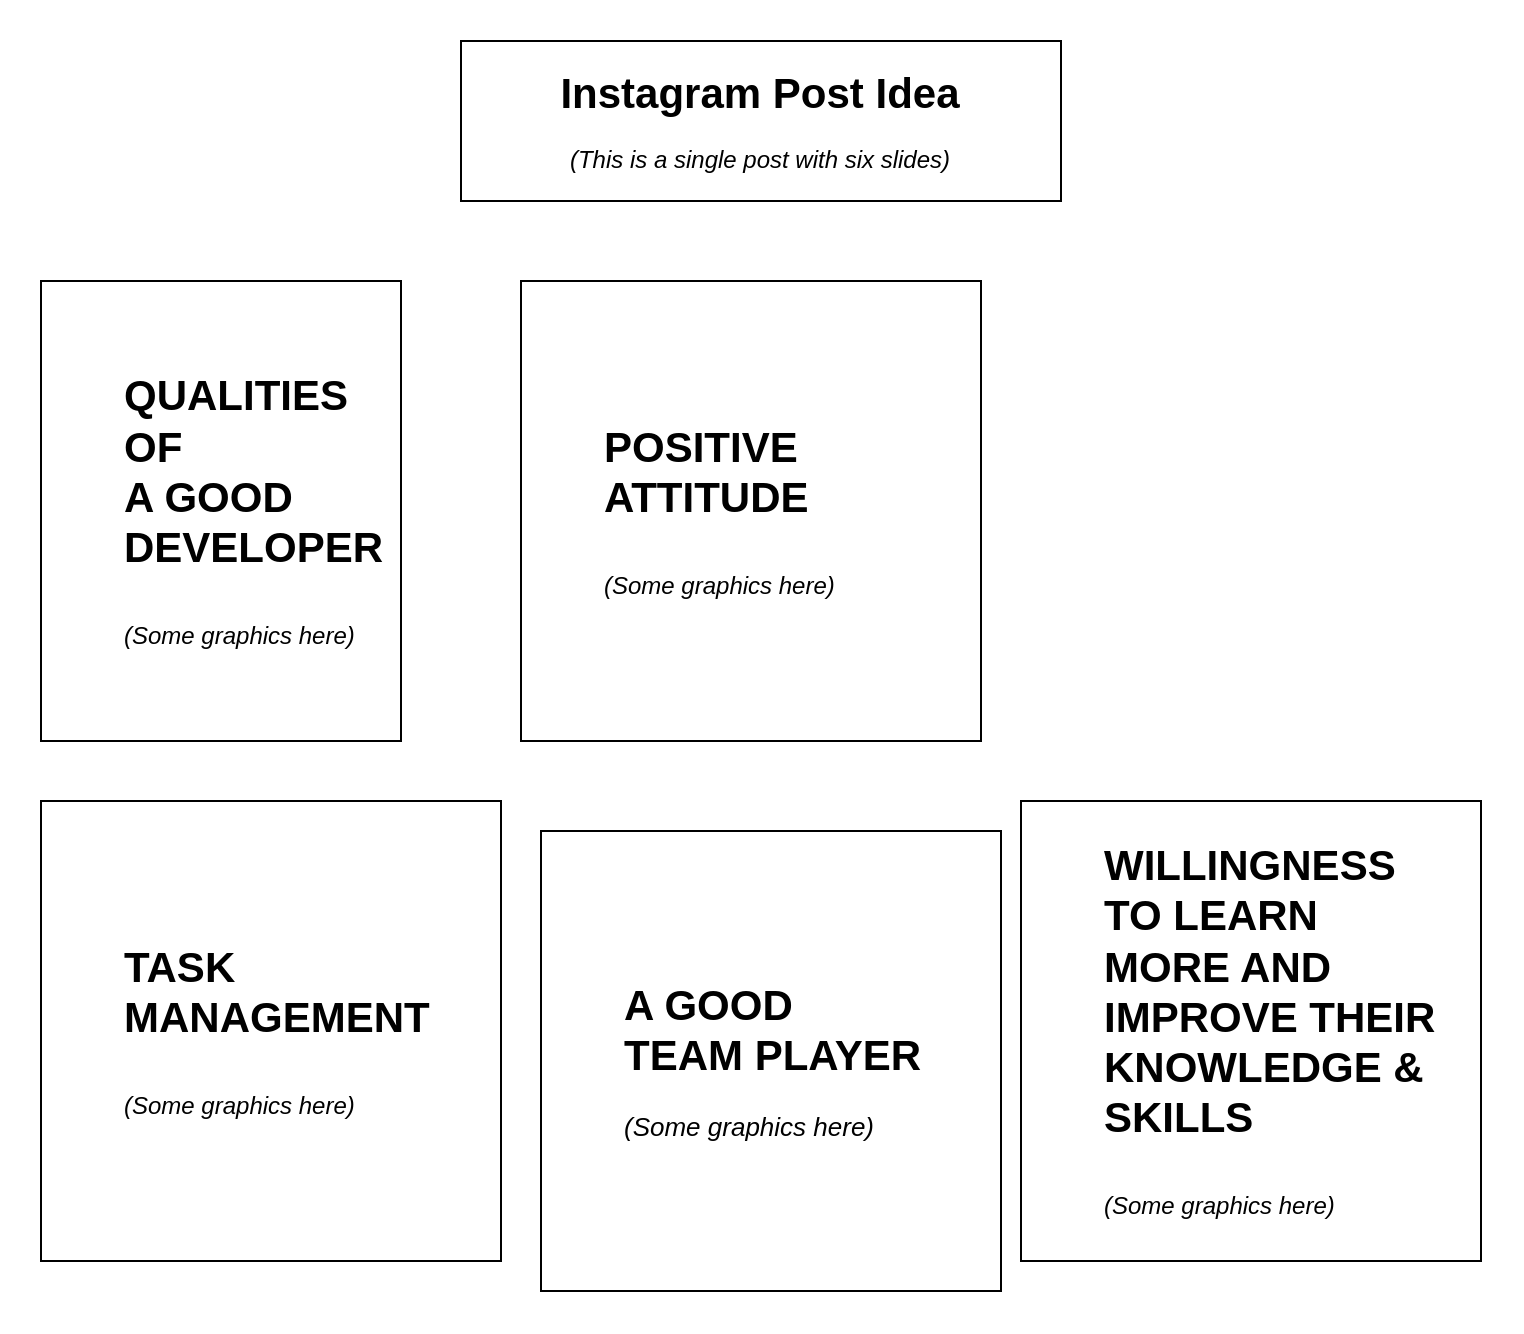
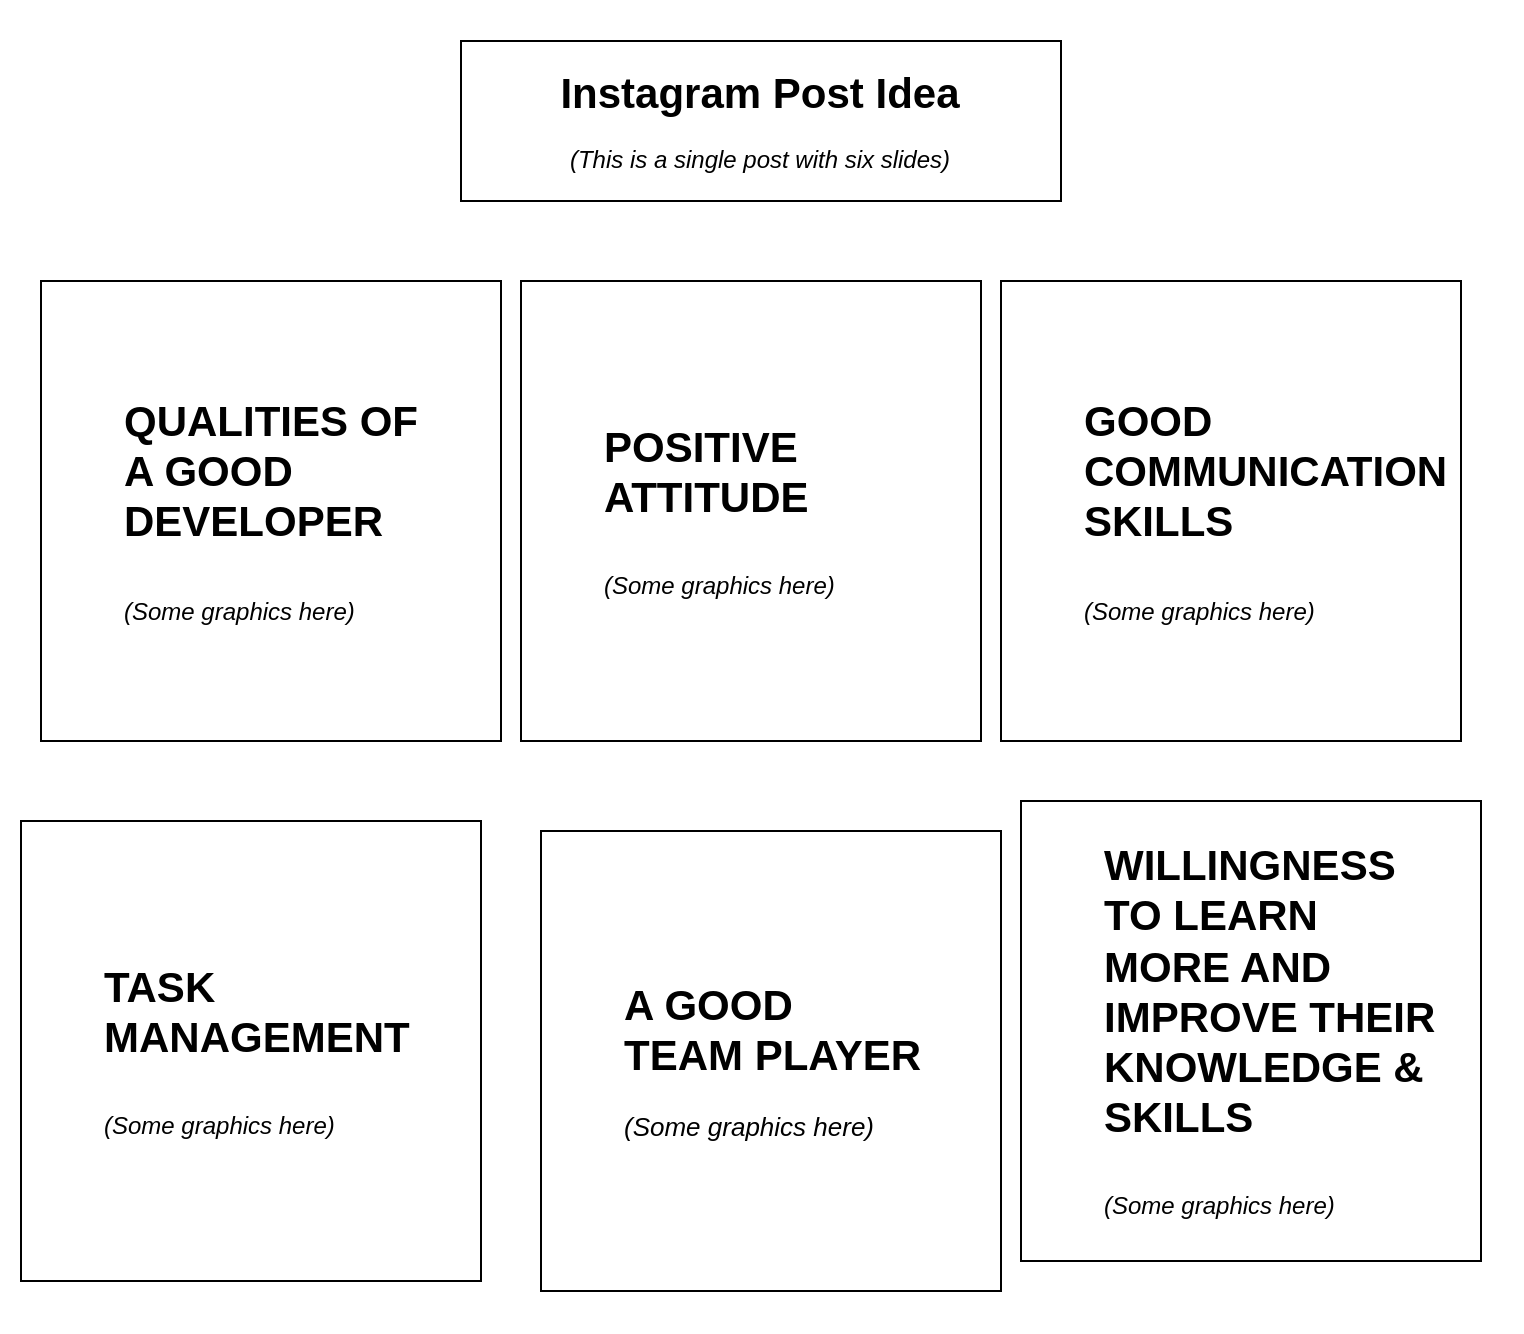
  <mxCell id="0" />
  <mxCell id="1" parent="0" />
- <mxCell id="2" value="&lt;blockquote style=&quot;margin: 0 0 0 40px ; border: none ; padding: 0px&quot;&gt;&lt;font style=&quot;font-size: 21px&quot;&gt;&lt;b&gt;QUALITIES OF &lt;/b&gt;&lt;/font&gt;&lt;div style=&quot;font-size: 21px&quot;&gt;&lt;font style=&quot;font-size: 21px&quot;&gt;&lt;b&gt;A GOOD&amp;nbsp;&lt;/b&gt;&lt;/font&gt;&lt;/div&gt;&lt;div style=&quot;font-size: 21px&quot;&gt;&lt;font style=&quot;font-size: 21px&quot;&gt;&lt;b&gt;DEVELOPER&lt;/b&gt;&lt;/font&gt;&lt;/div&gt;&lt;div style=&quot;font-size: 21px&quot;&gt;&lt;font style=&quot;font-size: 21px&quot;&gt;&lt;b&gt;&lt;br&gt;&lt;/b&gt;&lt;/font&gt;&lt;/div&gt;&lt;div&gt;&lt;i&gt;&lt;font style=&quot;font-size: 12px&quot;&gt;(Some graphics here)&lt;/font&gt;&lt;/i&gt;&lt;/div&gt;&lt;/blockquote&gt;" style="whiteSpace=wrap;html=1;aspect=fixed;align=left;" vertex="1" parent="1"><mxGeometry x="20" y="140" width="180" height="230" as="geometry" /></mxCell>
+ <mxCell id="2" value="&lt;blockquote style=&quot;margin: 0 0 0 40px ; border: none ; padding: 0px&quot;&gt;&lt;font style=&quot;font-size: 21px&quot;&gt;&lt;b&gt;QUALITIES OF &lt;/b&gt;&lt;/font&gt;&lt;div style=&quot;font-size: 21px&quot;&gt;&lt;font style=&quot;font-size: 21px&quot;&gt;&lt;b&gt;A GOOD&amp;nbsp;&lt;/b&gt;&lt;/font&gt;&lt;/div&gt;&lt;div style=&quot;font-size: 21px&quot;&gt;&lt;font style=&quot;font-size: 21px&quot;&gt;&lt;b&gt;DEVELOPER&lt;/b&gt;&lt;/font&gt;&lt;/div&gt;&lt;div style=&quot;font-size: 21px&quot;&gt;&lt;font style=&quot;font-size: 21px&quot;&gt;&lt;b&gt;&lt;br&gt;&lt;/b&gt;&lt;/font&gt;&lt;/div&gt;&lt;div&gt;&lt;i&gt;&lt;font style=&quot;font-size: 12px&quot;&gt;(Some graphics here)&lt;/font&gt;&lt;/i&gt;&lt;/div&gt;&lt;/blockquote&gt;" style="whiteSpace=wrap;html=1;aspect=fixed;align=left;" vertex="1" parent="1"><mxGeometry x="20" y="140" width="230" height="230" as="geometry" /></mxCell>
  <mxCell id="3" value="&lt;blockquote style=&quot;margin: 0 0 0 40px ; border: none ; padding: 0px&quot;&gt;&lt;span style=&quot;font-size: 21px&quot;&gt;&lt;b&gt;POSITIVE&lt;/b&gt;&lt;/span&gt;&lt;/blockquote&gt;&lt;blockquote style=&quot;margin: 0 0 0 40px ; border: none ; padding: 0px&quot;&gt;&lt;span style=&quot;font-size: 21px&quot;&gt;&lt;b&gt;ATTITUDE&lt;/b&gt;&lt;/span&gt;&lt;/blockquote&gt;&lt;blockquote style=&quot;margin: 0 0 0 40px ; border: none ; padding: 0px&quot;&gt;&lt;span style=&quot;font-size: 21px&quot;&gt;&lt;b&gt;&lt;br&gt;&lt;/b&gt;&lt;/span&gt;&lt;/blockquote&gt;&lt;blockquote style=&quot;margin: 0 0 0 40px ; border: none ; padding: 0px&quot;&gt;&lt;i&gt;&lt;font style=&quot;font-size: 12px&quot;&gt;(Some graphics here)&lt;/font&gt;&lt;/i&gt;&lt;/blockquote&gt;" style="whiteSpace=wrap;html=1;aspect=fixed;align=left;" vertex="1" parent="1"><mxGeometry x="260" y="140" width="230" height="230" as="geometry" /></mxCell>
- <mxCell id="5" value="&lt;blockquote style=&quot;margin: 0 0 0 40px ; border: none ; padding: 0px&quot;&gt;&lt;span style=&quot;font-size: 21px&quot;&gt;&lt;b&gt;TASK MANAGEMENT&lt;/b&gt;&lt;/span&gt;&lt;/blockquote&gt;&lt;blockquote style=&quot;margin: 0 0 0 40px ; border: none ; padding: 0px&quot;&gt;&lt;span style=&quot;font-size: 21px&quot;&gt;&lt;b&gt;&lt;br&gt;&lt;/b&gt;&lt;/span&gt;&lt;/blockquote&gt;&lt;blockquote style=&quot;margin: 0 0 0 40px ; border: none ; padding: 0px&quot;&gt;&lt;font style=&quot;font-size: 12px&quot;&gt;&lt;i&gt;(Some graphics here)&lt;/i&gt;&lt;/font&gt;&lt;/blockquote&gt;" style="whiteSpace=wrap;html=1;aspect=fixed;align=left;" vertex="1" parent="1"><mxGeometry x="20" y="400" width="230" height="230" as="geometry" /></mxCell>
+ <mxCell id="4" value="&lt;blockquote style=&quot;margin: 0 0 0 40px ; border: none ; padding: 0px&quot;&gt;&lt;span style=&quot;font-size: 21px&quot;&gt;&lt;b&gt;GOOD&amp;nbsp;&lt;/b&gt;&lt;/span&gt;&lt;/blockquote&gt;&lt;blockquote style=&quot;margin: 0 0 0 40px ; border: none ; padding: 0px&quot;&gt;&lt;span style=&quot;font-size: 21px&quot;&gt;&lt;b&gt;COMMUNICATION&lt;/b&gt;&lt;/span&gt;&lt;/blockquote&gt;&lt;blockquote style=&quot;margin: 0 0 0 40px ; border: none ; padding: 0px&quot;&gt;&lt;span style=&quot;font-size: 21px&quot;&gt;&lt;b&gt;SKILLS&lt;/b&gt;&lt;/span&gt;&lt;/blockquote&gt;&lt;blockquote style=&quot;margin: 0 0 0 40px ; border: none ; padding: 0px&quot;&gt;&lt;span style=&quot;font-size: 21px&quot;&gt;&lt;b&gt;&lt;br&gt;&lt;/b&gt;&lt;/span&gt;&lt;/blockquote&gt;&lt;blockquote style=&quot;margin: 0 0 0 40px ; border: none ; padding: 0px&quot;&gt;&lt;font style=&quot;font-size: 12px&quot;&gt;&lt;i&gt;(Some graphics here)&lt;/i&gt;&lt;/font&gt;&lt;/blockquote&gt;" style="whiteSpace=wrap;html=1;aspect=fixed;align=left;" vertex="1" parent="1"><mxGeometry x="500" y="140" width="230" height="230" as="geometry" /></mxCell>
+ <mxCell id="5" value="&lt;blockquote style=&quot;margin: 0 0 0 40px ; border: none ; padding: 0px&quot;&gt;&lt;span style=&quot;font-size: 21px&quot;&gt;&lt;b&gt;TASK MANAGEMENT&lt;/b&gt;&lt;/span&gt;&lt;/blockquote&gt;&lt;blockquote style=&quot;margin: 0 0 0 40px ; border: none ; padding: 0px&quot;&gt;&lt;span style=&quot;font-size: 21px&quot;&gt;&lt;b&gt;&lt;br&gt;&lt;/b&gt;&lt;/span&gt;&lt;/blockquote&gt;&lt;blockquote style=&quot;margin: 0 0 0 40px ; border: none ; padding: 0px&quot;&gt;&lt;font style=&quot;font-size: 12px&quot;&gt;&lt;i&gt;(Some graphics here)&lt;/i&gt;&lt;/font&gt;&lt;/blockquote&gt;" style="whiteSpace=wrap;html=1;aspect=fixed;align=left;" vertex="1" parent="1"><mxGeometry x="10" y="410" width="230" height="230" as="geometry" /></mxCell>
  <mxCell id="6" value="&lt;blockquote style=&quot;margin: 0 0 0 40px ; border: none ; padding: 0px&quot;&gt;&lt;span style=&quot;font-size: 21px&quot;&gt;&lt;b&gt;A GOOD&amp;nbsp;&lt;/b&gt;&lt;/span&gt;&lt;/blockquote&gt;&lt;blockquote style=&quot;margin: 0px 0px 0px 40px ; border: none ; padding: 0px&quot;&gt;&lt;b&gt;&lt;font style=&quot;font-size: 21px&quot;&gt;TEAM PLAYER&lt;/font&gt;&lt;/b&gt;&lt;/blockquote&gt;&lt;blockquote style=&quot;margin: 0px 0px 0px 40px ; border: none ; padding: 0px ; font-size: 13px&quot;&gt;&lt;b&gt;&lt;i&gt;&lt;font style=&quot;font-size: 13px&quot;&gt;&lt;br&gt;&lt;/font&gt;&lt;/i&gt;&lt;/b&gt;&lt;/blockquote&gt;&lt;blockquote style=&quot;margin: 0px 0px 0px 40px ; border: none ; padding: 0px ; font-size: 13px&quot;&gt;&lt;i&gt;&lt;font style=&quot;font-size: 13px&quot;&gt;(Some graphics here)&lt;/font&gt;&lt;/i&gt;&lt;/blockquote&gt;" style="whiteSpace=wrap;html=1;aspect=fixed;align=left;" vertex="1" parent="1"><mxGeometry x="270" y="415" width="230" height="230" as="geometry" /></mxCell>
  <mxCell id="7" value="&lt;blockquote style=&quot;margin: 0 0 0 40px ; border: none ; padding: 0px&quot;&gt;&lt;span style=&quot;font-size: 21px&quot;&gt;&lt;b&gt;WILLINGNESS&lt;/b&gt;&lt;/span&gt;&lt;/blockquote&gt;&lt;blockquote style=&quot;margin: 0 0 0 40px ; border: none ; padding: 0px&quot;&gt;&lt;span style=&quot;font-size: 21px&quot;&gt;&lt;b&gt;TO LEARN&amp;nbsp;&lt;/b&gt;&lt;/span&gt;&lt;/blockquote&gt;&lt;blockquote style=&quot;margin: 0 0 0 40px ; border: none ; padding: 0px&quot;&gt;&lt;span style=&quot;font-size: 21px&quot;&gt;&lt;b&gt;MORE AND&amp;nbsp;&lt;/b&gt;&lt;/span&gt;&lt;/blockquote&gt;&lt;blockquote style=&quot;margin: 0 0 0 40px ; border: none ; padding: 0px&quot;&gt;&lt;span style=&quot;font-size: 21px&quot;&gt;&lt;b&gt;IMPROVE THEIR&lt;/b&gt;&lt;/span&gt;&lt;/blockquote&gt;&lt;blockquote style=&quot;margin: 0 0 0 40px ; border: none ; padding: 0px&quot;&gt;&lt;span style=&quot;font-size: 21px&quot;&gt;&lt;b&gt;KNOWLEDGE &amp;amp;&lt;/b&gt;&lt;/span&gt;&lt;/blockquote&gt;&lt;blockquote style=&quot;margin: 0 0 0 40px ; border: none ; padding: 0px&quot;&gt;&lt;span style=&quot;font-size: 21px&quot;&gt;&lt;b&gt;SKILLS&lt;/b&gt;&lt;/span&gt;&lt;/blockquote&gt;&lt;blockquote style=&quot;margin: 0 0 0 40px ; border: none ; padding: 0px&quot;&gt;&lt;span style=&quot;font-size: 21px&quot;&gt;&lt;b&gt;&lt;br&gt;&lt;/b&gt;&lt;/span&gt;&lt;/blockquote&gt;&lt;blockquote style=&quot;margin: 0 0 0 40px ; border: none ; padding: 0px&quot;&gt;&lt;font style=&quot;font-size: 12px&quot;&gt;&lt;i&gt;(Some graphics here)&lt;/i&gt;&lt;/font&gt;&lt;/blockquote&gt;" style="whiteSpace=wrap;html=1;aspect=fixed;align=left;" vertex="1" parent="1"><mxGeometry x="510" y="400" width="230" height="230" as="geometry" /></mxCell>
  <mxCell id="8" value="&lt;font&gt;&lt;b style=&quot;font-size: 21px&quot;&gt;Instagram Post Idea&lt;br&gt;&lt;/b&gt;&lt;br&gt;&lt;font style=&quot;font-size: 12px&quot;&gt;&lt;i&gt;(This is a single post with six slides)&lt;/i&gt;&lt;/font&gt;&lt;br&gt;&lt;/font&gt;" style="whiteSpace=wrap;html=1;" vertex="1" parent="1"><mxGeometry x="230" y="20" width="300" height="80" as="geometry" /></mxCell>
